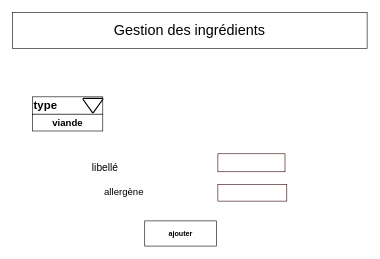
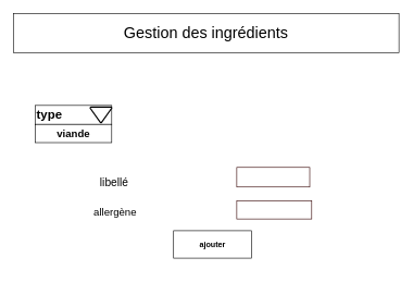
  <mxCell id="0" />
  <mxCell id="1" parent="0" />
  <mxCell id="2" value="&lt;font style=&quot;font-size: 24px&quot;&gt;Gestion des ingrédients&lt;/font&gt;" style="rounded=0;whiteSpace=wrap;html=1;" vertex="1" parent="1"><mxGeometry x="20" y="20" width="592" height="60" as="geometry" /></mxCell>
- <mxCell id="3" value="&lt;b&gt;ajouter&lt;br&gt;&lt;/b&gt;" style="rounded=0;whiteSpace=wrap;html=1;" vertex="1" parent="1"><mxGeometry x="241" y="368" width="120" height="42" as="geometry" /></mxCell>
+ <mxCell id="3" value="&lt;b&gt;ajouter&lt;br&gt;&lt;/b&gt;" style="rounded=0;whiteSpace=wrap;html=1;" vertex="1" parent="1"><mxGeometry x="266" y="353" width="120" height="42" as="geometry" /></mxCell>
  <mxCell id="4" value="" style="group" vertex="1" connectable="0" parent="1"><mxGeometry x="54" y="161" width="117" height="57" as="geometry" /></mxCell>
  <mxCell id="5" value="&lt;font style=&quot;font-size: 19px&quot;&gt;&lt;b&gt;type&lt;/b&gt;&lt;/font&gt;" style="rounded=0;whiteSpace=wrap;html=1;align=left;" vertex="1" parent="4"><mxGeometry width="117" height="29" as="geometry" /></mxCell>
  <mxCell id="6" value="" style="strokeWidth=2;html=1;shape=mxgraph.flowchart.merge_or_storage;whiteSpace=wrap;" vertex="1" parent="4"><mxGeometry x="84" y="2.5" width="33" height="24" as="geometry" /></mxCell>
  <mxCell id="7" value="&lt;b&gt;&lt;font style=&quot;font-size: 16px&quot;&gt;viande&lt;/font&gt;&lt;/b&gt;" style="rounded=0;whiteSpace=wrap;html=1;" vertex="1" parent="4"><mxGeometry y="29" width="117" height="28" as="geometry" /></mxCell>
  <mxCell id="8" value="&lt;font style=&quot;font-size: 17px&quot;&gt;libellé&lt;/font&gt;" style="rounded=0;whiteSpace=wrap;html=1;strokeColor=#FFFFFF;" vertex="1" parent="1"><mxGeometry x="110" y="267" width="130" height="28" as="geometry" /></mxCell>
  <mxCell id="9" value="" style="rounded=0;whiteSpace=wrap;html=1;strokeColor=#330000;" vertex="1" parent="1"><mxGeometry x="363" y="256" width="112" height="30" as="geometry" /></mxCell>
- <mxCell id="10" value="&lt;font style=&quot;font-size: 16px&quot;&gt;allergène&lt;/font&gt;" style="rounded=0;whiteSpace=wrap;html=1;strokeColor=#FFFFFF;" vertex="1" parent="1"><mxGeometry x="148" y="302" width="117" height="34" as="geometry" /></mxCell>
+ <mxCell id="10" value="&lt;font style=&quot;font-size: 16px&quot;&gt;allergène&lt;/font&gt;" style="rounded=0;whiteSpace=wrap;html=1;strokeColor=#FFFFFF;" vertex="1" parent="1"><mxGeometry x="118" y="307" width="117" height="34" as="geometry" /></mxCell>
  <mxCell id="11" value="" style="rounded=0;whiteSpace=wrap;html=1;strokeColor=#330000;" vertex="1" parent="1"><mxGeometry x="363" y="307" width="115" height="28" as="geometry" /></mxCell>
